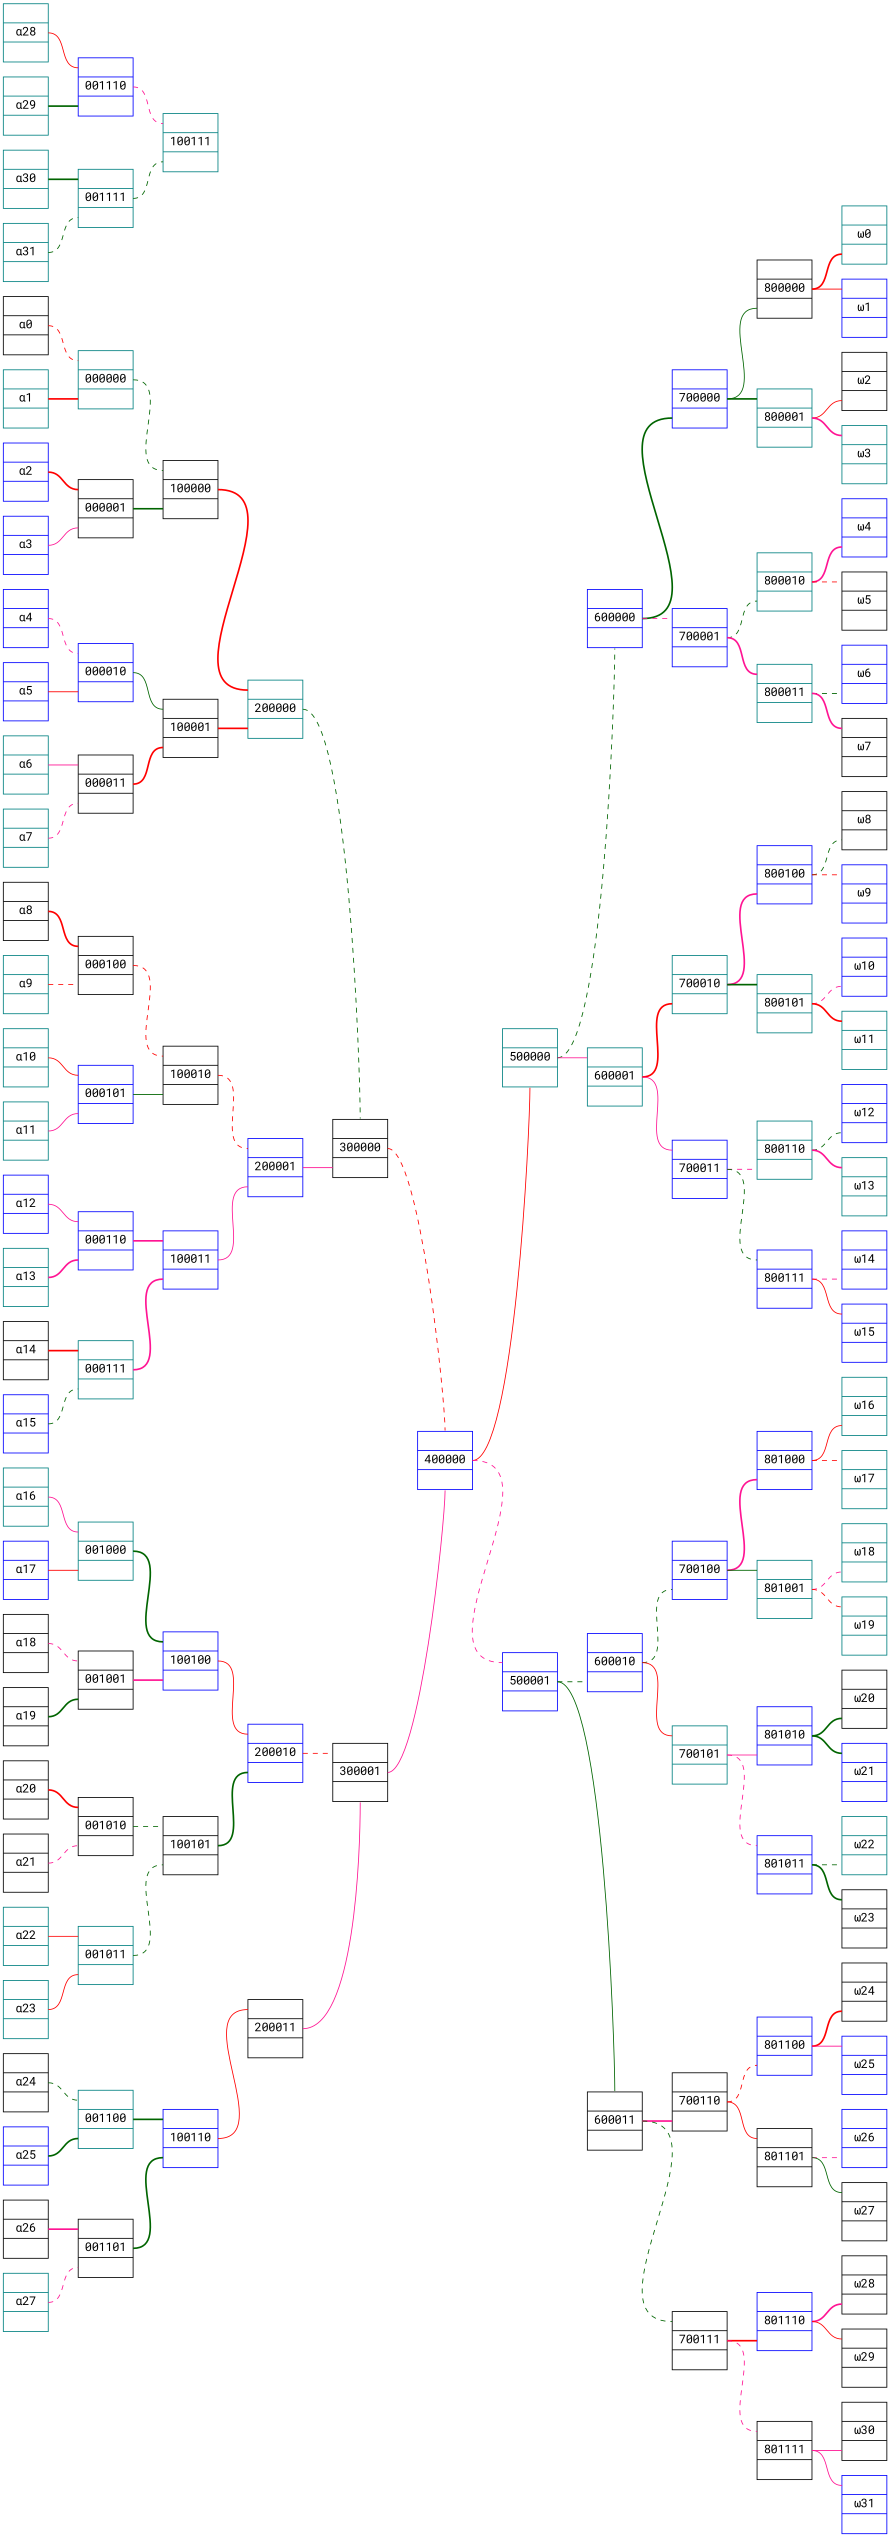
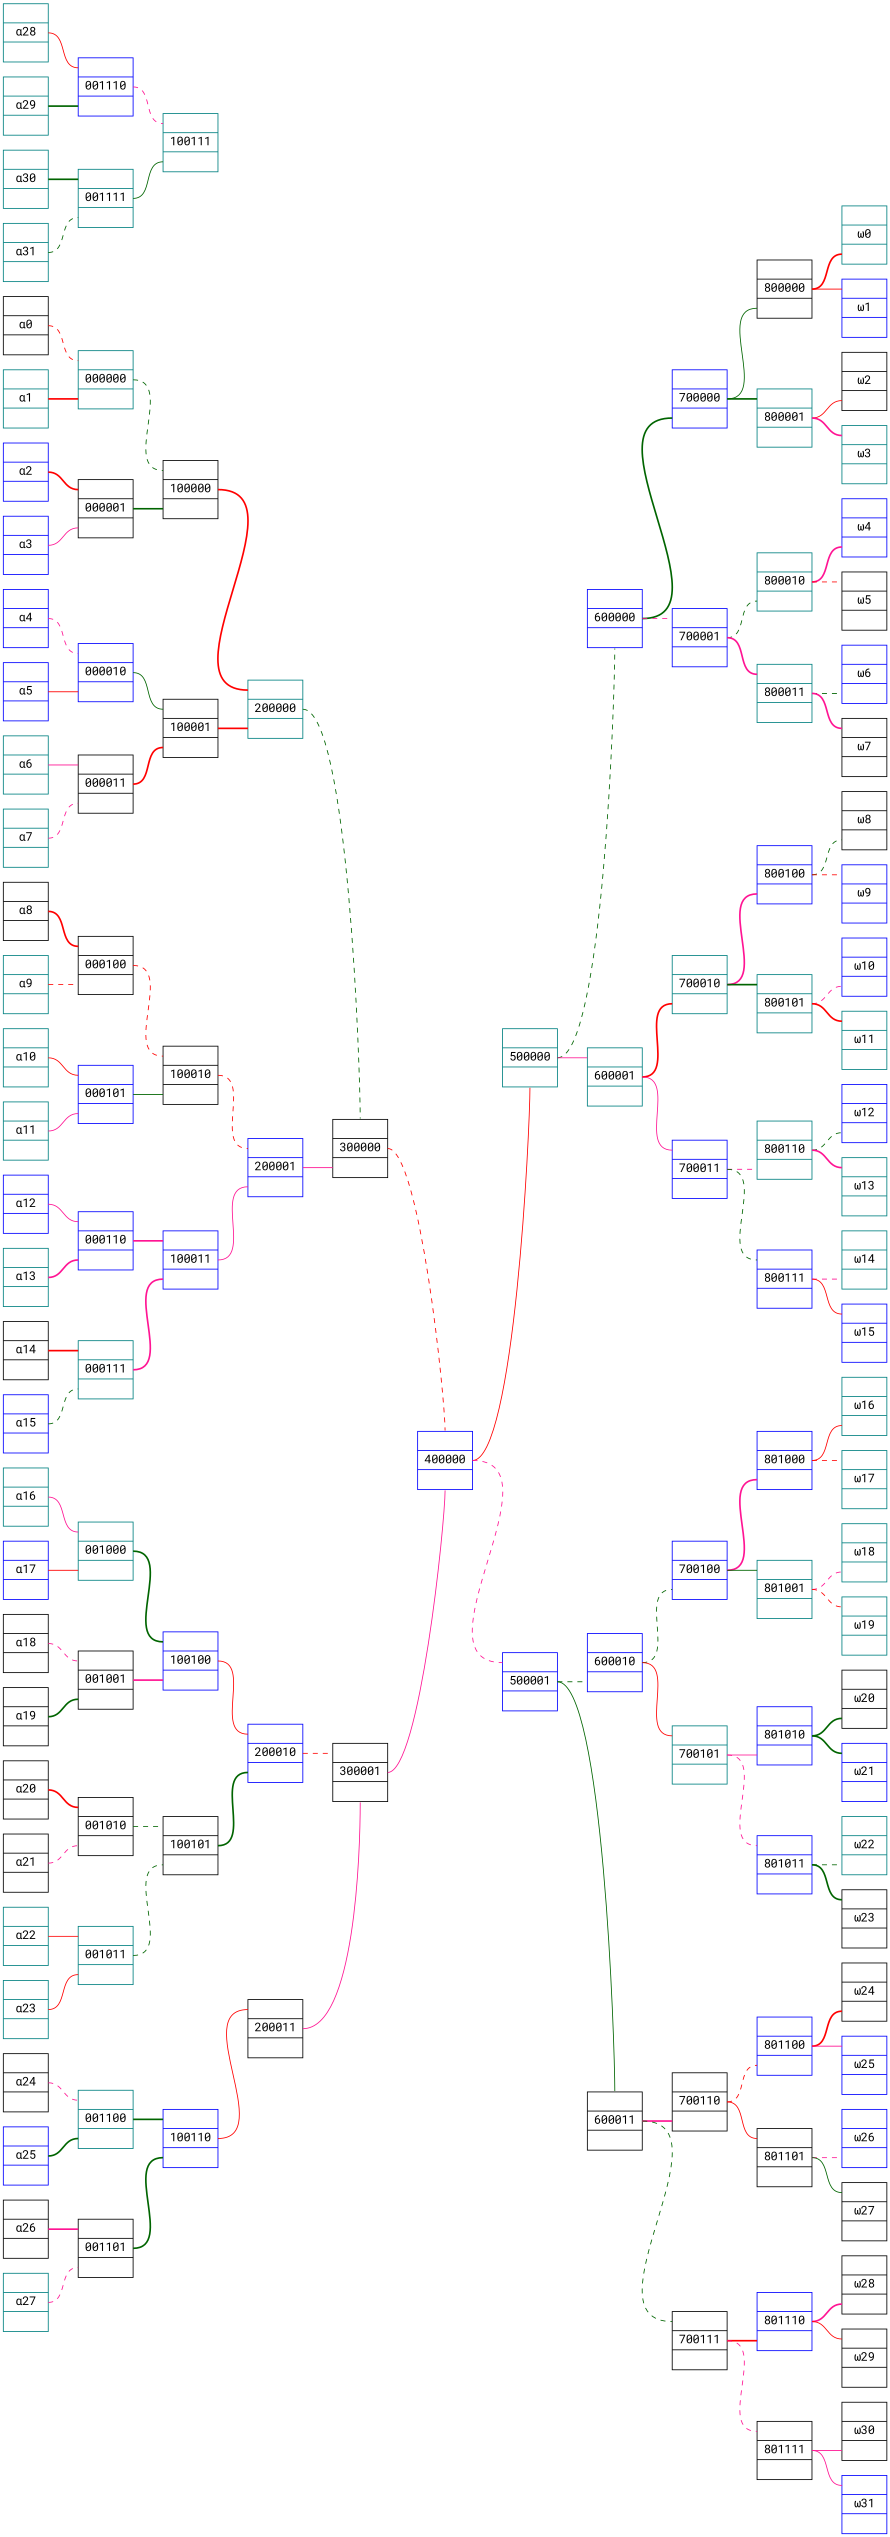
  graph {
    fontname="Roboto Mono"
    rankdir=LR
    node [color=blue fontname="Roboto Mono" shape=record]
    edge [color=deeppink fontname="Roboto Mono" headport=f0 style=dashed tailport=f1]
    n1 [color=black height=.1 label="<f0> |<f1> α0|<f2>"]
    n2 [color=teal height=.1 label="<f0> |<f1> 000000|<f2>"]
    n3 [color=black height=.1 label="<f0> |<f1> 100000|<f2>"]
    n4 [color=teal height=.1 label="<f0> |<f1> 200000|<f2>"]
    n5 [color=teal height=.1 label="<f0> |<f1> α1|<f2>"]
    n6 [height=.1 label="<f0> |<f1> α2|<f2>"]
    n7 [color=black height=.1 label="<f0> |<f1> 000001|<f2>"]
    n8 [height=.1 label="<f0> |<f1> α3|<f2>"]
    n9 [height=.1 label="<f0> |<f1> α4|<f2>"]
    n10 [height=.1 label="<f0> |<f1> 000010|<f2>"]
    n11 [color=black height=.1 label="<f0> |<f1> 100001|<f2>"]
    n12 [height=.1 label="<f0> |<f1> α5|<f2>"]
    n13 [color=teal height=.1 label="<f0> |<f1> α6|<f2>"]
    n14 [color=black height=.1 label="<f0> |<f1> 000011|<f2>"]
    n15 [color=teal height=.1 label="<f0> |<f1> α7|<f2>"]
    n16 [color=black height=.1 label="<f0> |<f1> α8|<f2>"]
    n17 [color=black height=.1 label="<f0> |<f1> 000100|<f2>"]
    n18 [color=black height=.1 label="<f0> |<f1> 100010|<f2>"]
    n19 [height=.1 label="<f0> |<f1> 200001|<f2>"]
    n20 [color=teal height=.1 label="<f0> |<f1> α9|<f2>"]
    n21 [color=teal height=.1 label="<f0> |<f1> α10|<f2>"]
    n22 [height=.1 label="<f0> |<f1> 000101|<f2>"]
    n23 [color=teal height=.1 label="<f0> |<f1> α11|<f2>"]
    n24 [height=.1 label="<f0> |<f1> α12|<f2>"]
    n25 [height=.1 label="<f0> |<f1> 000110|<f2>"]
    n26 [height=.1 label="<f0> |<f1> 100011|<f2>"]
    n27 [color=teal height=.1 label="<f0> |<f1> α13|<f2>"]
    n28 [color=black height=.1 label="<f0> |<f1> α14|<f2>"]
    n29 [color=teal height=.1 label="<f0> |<f1> 000111|<f2>"]
    n30 [height=.1 label="<f0> |<f1> α15|<f2>"]
    n31 [color=teal height=.1 label="<f0> |<f1> α16|<f2>"]
    n32 [color=teal height=.1 label="<f0> |<f1> 001000|<f2>"]
    n33 [height=.1 label="<f0> |<f1> 100100|<f2>"]
    n34 [height=.1 label="<f0> |<f1> 200010|<f2>"]
    n35 [height=.1 label="<f0> |<f1> α17|<f2>"]
    n36 [color=black height=.1 label="<f0> |<f1> α18|<f2>"]
    n37 [color=black height=.1 label="<f0> |<f1> 001001|<f2>"]
    n38 [color=black height=.1 label="<f0> |<f1> α19|<f2>"]
    n39 [color=black height=.1 label="<f0> |<f1> α20|<f2>"]
    n40 [color=black height=.1 label="<f0> |<f1> 001010|<f2>"]
    n41 [color=black height=.1 label="<f0> |<f1> 100101|<f2>"]
    n42 [color=black height=.1 label="<f0> |<f1> α21|<f2>"]
    n43 [color=teal height=.1 label="<f0> |<f1> α22|<f2>"]
    n44 [color=teal height=.1 label="<f0> |<f1> 001011|<f2>"]
    n45 [color=teal height=.1 label="<f0> |<f1> α23|<f2>"]
    n46 [color=black height=.1 label="<f0> |<f1> α24|<f2>"]
    n47 [color=teal height=.1 label="<f0> |<f1> 001100|<f2>"]
    n48 [height=.1 label="<f0> |<f1> 100110|<f2>"]
    n49 [color=black height=.1 label="<f0> |<f1> 200011|<f2>"]
    n50 [height=.1 label="<f0> |<f1> α25|<f2>"]
    n51 [color=black height=.1 label="<f0> |<f1> α26|<f2>"]
    n52 [color=black height=.1 label="<f0> |<f1> 001101|<f2>"]
    n53 [color=teal height=.1 label="<f0> |<f1> α27|<f2>"]
    n54 [color=teal height=.1 label="<f0> |<f1> α28|<f2>"]
    n55 [height=.1 label="<f0> |<f1> 001110|<f2>"]
    n56 [color=teal height=.1 label="<f0> |<f1> 100111|<f2>"]
    n57 [color=teal height=.1 label="<f0> |<f1> α29|<f2>"]
    n58 [color=teal height=.1 label="<f0> |<f1> α30|<f2>"]
    n59 [color=teal height=.1 label="<f0> |<f1> 001111|<f2>"]
    n60 [color=teal height=.1 label="<f0> |<f1> α31|<f2>"]
    n61 [color=teal height=.1 label="<f0> |<f1> ω0|<f2>"]
    n62 [height=.1 label="<f0> |<f1> ω1|<f2>"]
    n63 [color=black height=.1 label="<f0> |<f1> ω2|<f2>"]
    n64 [color=teal height=.1 label="<f0> |<f1> ω3|<f2>"]
    n65 [height=.1 label="<f0> |<f1> ω4|<f2>"]
    n66 [color=black height=.1 label="<f0> |<f1> ω5|<f2>"]
    n67 [height=.1 label="<f0> |<f1> ω6|<f2>"]
    n68 [color=black height=.1 label="<f0> |<f1> ω7|<f2>"]
    n69 [color=black height=.1 label="<f0> |<f1> ω8|<f2>"]
    n70 [height=.1 label="<f0> |<f1> ω9|<f2>"]
    n71 [height=.1 label="<f0> |<f1> ω10|<f2>"]
    n72 [color=teal height=.1 label="<f0> |<f1> ω11|<f2>"]
    n73 [height=.1 label="<f0> |<f1> ω12|<f2>"]
    n74 [color=teal height=.1 label="<f0> |<f1> ω13|<f2>"]
-   n75 [height=.1 label="<f0> |<f1> ω14|<f2>"]
+   n75 [color=teal height=.1 label="<f0> |<f1> ω14|<f2>"]
    n76 [height=.1 label="<f0> |<f1> ω15|<f2>"]
    n77 [color=teal height=.1 label="<f0> |<f1> ω16|<f2>"]
    n78 [color=teal height=.1 label="<f0> |<f1> ω17|<f2>"]
    n79 [color=teal height=.1 label="<f0> |<f1> ω18|<f2>"]
    n80 [color=teal height=.1 label="<f0> |<f1> ω19|<f2>"]
    n81 [color=black height=.1 label="<f0> |<f1> ω20|<f2>"]
    n82 [height=.1 label="<f0> |<f1> ω21|<f2>"]
    n83 [color=teal height=.1 label="<f0> |<f1> ω22|<f2>"]
    n84 [color=black height=.1 label="<f0> |<f1> ω23|<f2>"]
    n85 [color=black height=.1 label="<f0> |<f1> ω24|<f2>"]
    n86 [height=.1 label="<f0> |<f1> ω25|<f2>"]
    n87 [height=.1 label="<f0> |<f1> ω26|<f2>"]
    n88 [color=black height=.1 label="<f0> |<f1> ω27|<f2>"]
    n89 [color=black height=.1 label="<f0> |<f1> ω28|<f2>"]
    n90 [color=black height=.1 label="<f0> |<f1> ω29|<f2>"]
    n91 [color=black height=.1 label="<f0> |<f1> ω30|<f2>"]
    n92 [height=.1 label="<f0> |<f1> ω31|<f2>"]
    n93 [color=black height=.1 label="<f0> |<f1> 300000|<f2>"]
    n94 [color=black height=.1 label="<f0> |<f1> 300001|<f2>"]
    n95 [color=black height=.1 label="<f0> |<f1> 800000|<f2>"]
    n96 [color=teal height=.1 label="<f0> |<f1> 800001|<f2>"]
    n97 [color=teal height=.1 label="<f0> |<f1> 800010|<f2>"]
    n98 [color=teal height=.1 label="<f0> |<f1> 800011|<f2>"]
    n99 [height=.1 label="<f0> |<f1> 800100|<f2>"]
    n100 [color=teal height=.1 label="<f0> |<f1> 800101|<f2>"]
    n101 [color=teal height=.1 label="<f0> |<f1> 800110|<f2>"]
    n102 [height=.1 label="<f0> |<f1> 800111|<f2>"]
    n103 [height=.1 label="<f0> |<f1> 801000|<f2>"]
    n104 [color=teal height=.1 label="<f0> |<f1> 801001|<f2>"]
    n105 [height=.1 label="<f0> |<f1> 801010|<f2>"]
    n106 [height=.1 label="<f0> |<f1> 801011|<f2>"]
    n107 [height=.1 label="<f0> |<f1> 801100|<f2>"]
    n108 [color=black height=.1 label="<f0> |<f1> 801101|<f2>"]
    n109 [height=.1 label="<f0> |<f1> 801110|<f2>"]
    n110 [color=black height=.1 label="<f0> |<f1> 801111|<f2>"]
    n111 [height=.1 label="<f0> |<f1> 400000|<f2>"]
    n112 [height=.1 label="<f0> |<f1> 700000|<f2>"]
    n113 [height=.1 label="<f0> |<f1> 700001|<f2>"]
    n114 [color=teal height=.1 label="<f0> |<f1> 700010|<f2>"]
    n115 [height=.1 label="<f0> |<f1> 700011|<f2>"]
    n116 [height=.1 label="<f0> |<f1> 700100|<f2>"]
    n117 [color=teal height=.1 label="<f0> |<f1> 700101|<f2>"]
    n118 [color=black height=.1 label="<f0> |<f1> 700110|<f2>"]
    n119 [color=black height=.1 label="<f0> |<f1> 700111|<f2>"]
    n120 [color=teal height=.1 label="<f0> |<f1> 500000|<f2>"]
    n121 [height=.1 label="<f0> |<f1> 500001|<f2>"]
    n122 [height=.1 label="<f0> |<f1> 600000|<f2>"]
    n123 [color=teal height=.1 label="<f0> |<f1> 600001|<f2>"]
    n124 [height=.1 label="<f0> |<f1> 600010|<f2>"]
    n125 [color=black height=.1 label="<f0> |<f1> 600011|<f2>"]
    n1 -- n2 [color=red]
    n2 -- n3 [color=darkgreen]
    n3 -- n4 [color=red style=bold]
    n4 -- n93 [color=darkgreen]
    n5 -- n2 [color=red headport=f2 style=bold]
    n6 -- n7 [color=red style=bold]
    n7 -- n3 [color=darkgreen headport=f2 style=bold]
    n8 -- n7 [headport=f2 style=solid]
    n9 -- n10
    n10 -- n11 [color=darkgreen style=solid]
    n11 -- n4 [color=red headport=f2 style=bold]
    n12 -- n10 [color=red headport=f2 style=solid]
    n13 -- n14 [style=solid]
    n14 -- n11 [color=red headport=f2 style=bold]
    n15 -- n14 [headport=f2]
    n16 -- n17 [color=red style=bold]
    n17 -- n18 [color=red]
    n18 -- n19 [color=red]
    n19 -- n93 [headport=f2 style=solid]
    n20 -- n17 [color=red headport=f2]
    n21 -- n22 [color=red style=solid]
    n22 -- n18 [color=darkgreen headport=f2 style=solid]
    n23 -- n22 [headport=f2 style=solid]
    n24 -- n25 [style=solid]
    n25 -- n26 [style=bold]
    n26 -- n19 [headport=f2 style=solid]
    n27 -- n25 [headport=f2 style=bold]
    n28 -- n29 [color=red style=bold]
    n29 -- n26 [headport=f2 style=bold]
    n30 -- n29 [color=darkgreen headport=f2]
    n31 -- n32 [style=solid]
    n32 -- n33 [color=darkgreen style=bold]
    n33 -- n34 [color=red style=solid]
    n34 -- n94 [color=red]
    n35 -- n32 [color=red headport=f2 style=solid]
    n36 -- n37
    n37 -- n33 [headport=f2 style=bold]
    n38 -- n37 [color=darkgreen headport=f2 style=bold]
    n39 -- n40 [color=red style=bold]
    n40 -- n41 [color=darkgreen]
    n41 -- n34 [color=darkgreen headport=f2 style=bold]
    n42 -- n40 [headport=f2]
    n43 -- n44 [color=red style=solid]
    n44 -- n41 [color=darkgreen headport=f2]
    n45 -- n44 [color=red headport=f2 style=solid]
-   n46 -- n47 [color=darkgreen]
+   n46 -- n47
    n47 -- n48 [color=darkgreen style=bold]
    n48 -- n49 [color=red style=solid]
    n49 -- n94 [headport=f2 style=solid]
    n50 -- n47 [color=darkgreen headport=f2 style=bold]
    n51 -- n52 [style=bold]
    n52 -- n48 [color=darkgreen headport=f2 style=bold]
    n53 -- n52 [headport=f2]
    n54 -- n55 [color=red style=solid]
    n55 -- n56
    n57 -- n55 [color=darkgreen headport=f2 style=bold]
    n58 -- n59 [color=darkgreen style=bold]
-   n59 -- n56 [color=darkgreen headport=f2]
+   n59 -- n56 [color=darkgreen headport=f2 style=solid]
    n60 -- n59 [color=darkgreen headport=f2]
    n93 -- n111 [color=red]
    n94 -- n111 [headport=f2 style=solid]
    n95 -- n61 [color=red headport=f2 style=bold]
    n95 -- n62 [color=red style=solid]
    n96 -- n63 [color=red headport=f2 style=solid]
    n96 -- n64 [style=bold]
    n97 -- n65 [headport=f2 style=bold]
    n97 -- n66 [color=red]
    n98 -- n67 [color=darkgreen headport=f2]
    n98 -- n68 [style=bold]
    n99 -- n69 [color=darkgreen headport=f2]
    n99 -- n70 [color=red]
    n100 -- n71 [headport=f2]
    n100 -- n72 [color=red style=bold]
    n101 -- n73 [color=darkgreen headport=f2]
    n101 -- n74 [style=bold]
    n102 -- n75 [headport=f2]
    n102 -- n76 [color=red style=solid]
    n103 -- n77 [color=red headport=f2 style=solid]
    n103 -- n78 [color=red]
    n104 -- n79 [headport=f2]
    n104 -- n80 [color=red]
    n105 -- n81 [color=darkgreen headport=f2 style=bold]
    n105 -- n82 [color=darkgreen style=bold]
    n106 -- n83 [color=darkgreen headport=f2]
    n106 -- n84 [color=darkgreen style=bold]
    n107 -- n85 [color=red headport=f2 style=bold]
    n107 -- n86 [style=solid]
    n108 -- n87 [headport=f2]
    n108 -- n88 [color=darkgreen style=solid]
    n109 -- n89 [headport=f2 style=bold]
    n109 -- n90 [color=red style=solid]
    n110 -- n91 [headport=f2 style=solid]
    n110 -- n92 [style=solid]
    n111 -- n120 [color=red headport=f2 style=solid]
    n111 -- n121
    n112 -- n95 [color=darkgreen headport=f2 style=solid]
    n112 -- n96 [color=darkgreen style=bold]
    n113 -- n97 [color=darkgreen headport=f2]
    n113 -- n98 [style=bold]
    n114 -- n99 [headport=f2 style=bold]
    n114 -- n100 [color=darkgreen style=bold]
    n115 -- n101 [headport=f2]
    n115 -- n102 [color=darkgreen]
    n116 -- n103 [headport=f2 style=bold]
    n116 -- n104 [color=darkgreen style=solid]
    n117 -- n105 [headport=f2 style=solid]
    n117 -- n106
    n118 -- n107 [color=red headport=f2]
    n118 -- n108 [color=red style=solid]
    n119 -- n109 [color=red headport=f2 style=bold]
    n119 -- n110
    n120 -- n122 [color=darkgreen headport=f2]
    n120 -- n123 [style=solid]
    n121 -- n124 [color=darkgreen headport=f2]
    n121 -- n125 [color=darkgreen style=solid]
    n122 -- n112 [color=darkgreen headport=f2 style=bold]
    n122 -- n113
    n123 -- n114 [color=red headport=f2 style=bold]
    n123 -- n115 [style=solid]
    n124 -- n116 [color=darkgreen headport=f2]
    n124 -- n117 [color=red style=solid]
    n125 -- n118 [headport=f2 style=bold]
    n125 -- n119 [color=darkgreen]
  }
